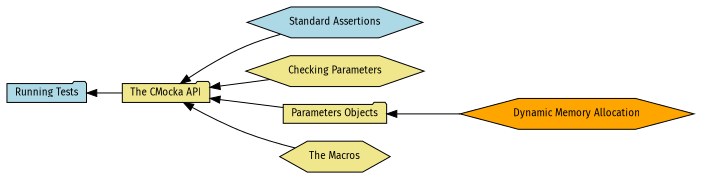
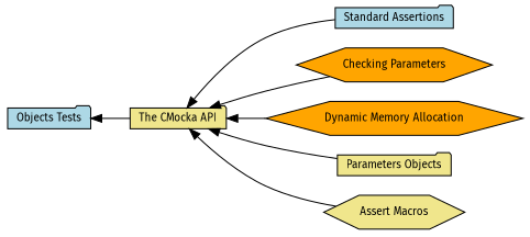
  digraph {
    fontname="Fira Sans"
    rankdir=LR
    node [color=black fillcolor=khaki fontname="Fira Sans" fontsize=10 shape=folder style=filled]
    edge [dir=back fontname="Fira Sans" fontsize=10 labelfontname=Helvetica labelfontsize=10 shape=plaintext style=solid]
    n1 [fontcolor=black height=0.2 label="The CMocka API" width=0.4]
-   n2 [fillcolor=lightblue height=0.2 label="Standard Assertions" shape=hexagon width=0.4]
-   n3 [height=0.2 label="Checking Parameters" shape=hexagon width=0.4]
+   n2 [fillcolor=lightblue height=0.2 label="Standard Assertions" width=0.4]
+   n3 [fillcolor=orange height=0.2 label="Checking Parameters" shape=hexagon width=0.4]
    n4 [fillcolor=orange height=0.2 label="Dynamic Memory Allocation" shape=hexagon width=0.4]
    n5 [height=0.2 label="Parameters Objects" width=0.4]
-   n6 [height=0.2 label="The Macros" shape=hexagon width=0.4]
-   n7 [fillcolor=lightblue height=0.2 label="Running Tests" width=0.4]
+   n6 [height=0.2 label="Assert Macros" shape=hexagon width=0.4]
+   n7 [fillcolor=lightblue height=0.2 label="Objects Tests" width=0.4]
    n1 -> n2
    n1 -> n3
-   n5 -> n4
+   n1 -> n4
    n1 -> n5
    n1 -> n6
    n7 -> n1
  }
